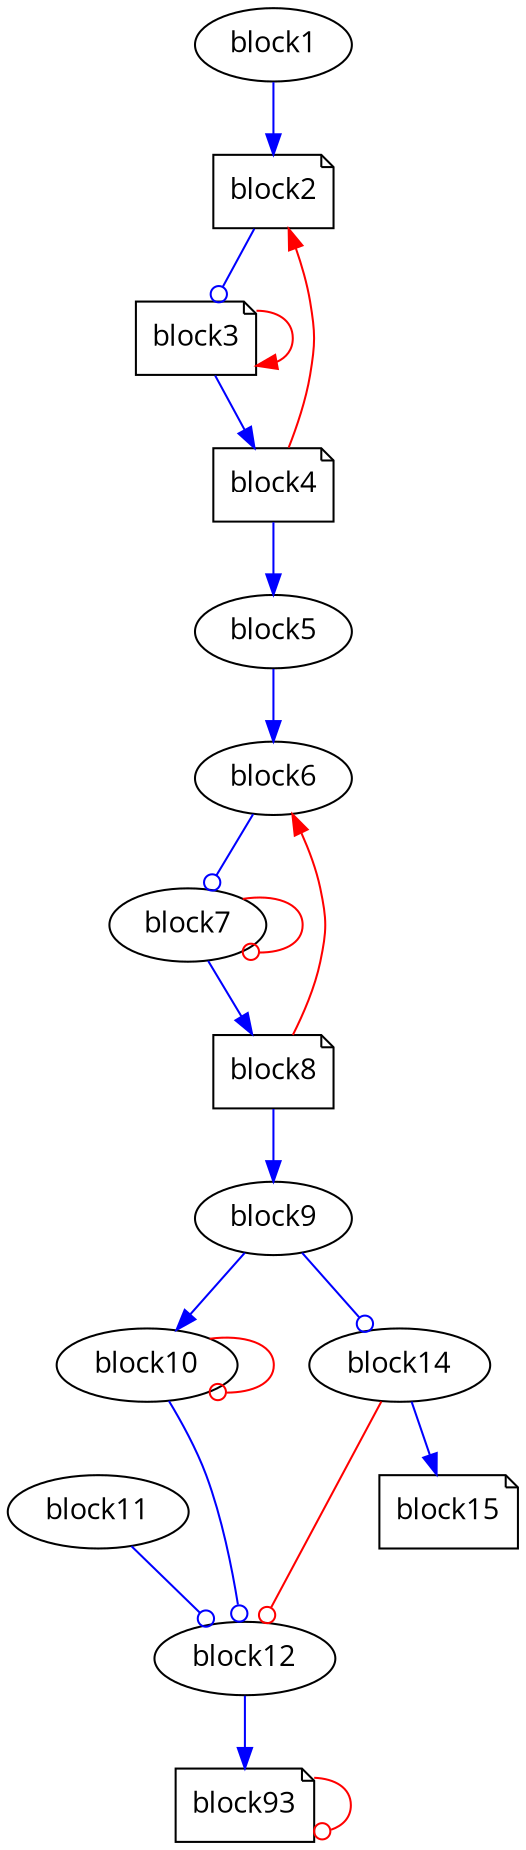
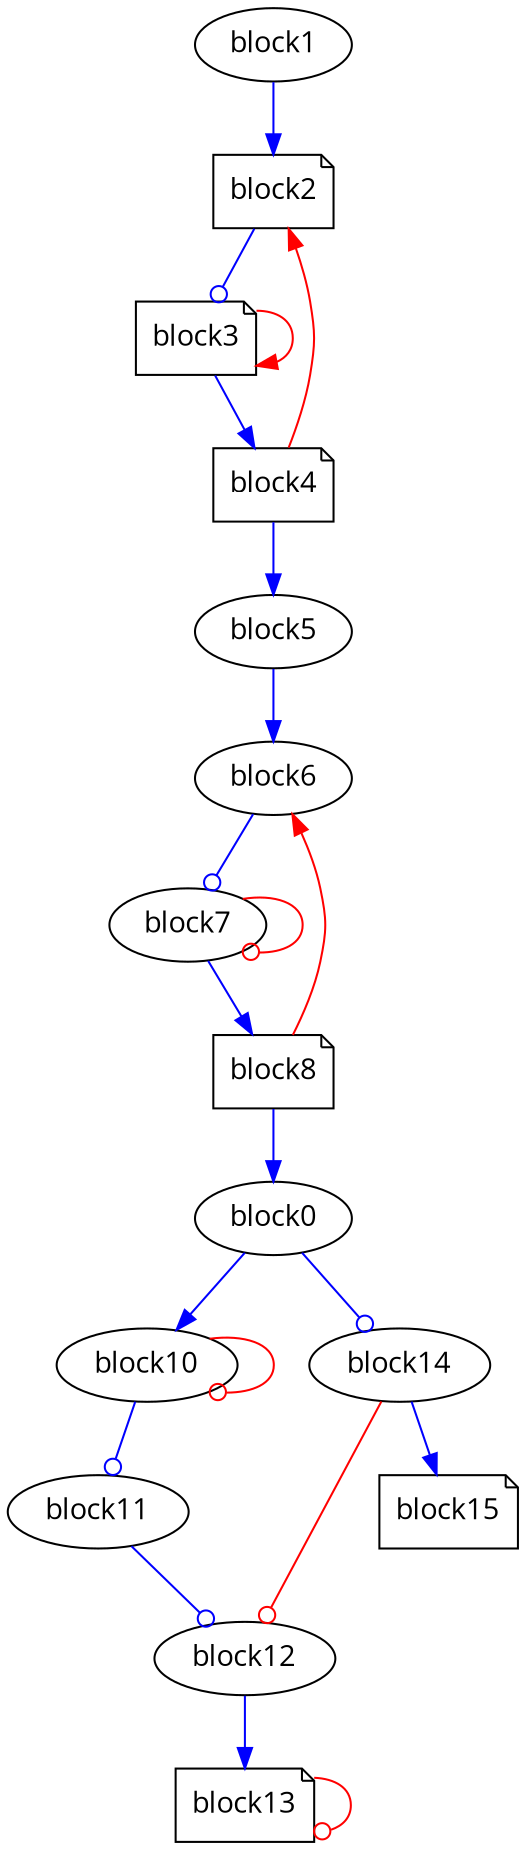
  digraph {
    fontname="Open Sans"
    splines=spline
    node [fontname="Open Sans" shape=ellipse]
    edge [arrowhead=normal color=blue fontname="Open Sans" freq=1]
    block2 [shape=note]
    block1
    block3 [shape=note]
    block4 [shape=note]
    block5
    block6
    block7
    block8 [shape=note]
-   block9
+   block9 [label=block0]
    block10
    block14
    block11
    block12
-   block13 [shape=note label=block93]
+   block13 [shape=note]
    block15 [shape=note]
    block2 -> block3 [arrowhead=odot freq=32]
    block1 -> block2
    block3 -> block3 [color=red freq=992]
    block3 -> block4 [freq=32]
    block4 -> block2 [color=red freq=31]
    block4 -> block5
    block5 -> block6
    block6 -> block7 [arrowhead=odot freq=32]
    block7 -> block7 [arrowhead=odot color=red freq=992]
    block7 -> block8 [freq=32]
    block8 -> block6 [color=red freq=31]
    block8 -> block9
    block9 -> block10
    block9 -> block14 [arrowhead=odot freq=32]
    block10 -> block10 [arrowhead=odot color=red freq=31]
-   block10 -> block12 [arrowhead=odot]
+   block10 -> block11 [arrowhead=odot]
    block14 -> block12 [arrowhead=odot color=red freq=31]
    block14 -> block15
    block11 -> block12 [arrowhead=odot]
    block12 -> block13 [freq=32]
    block13 -> block13 [arrowhead=odot color=red freq=992]
  }
